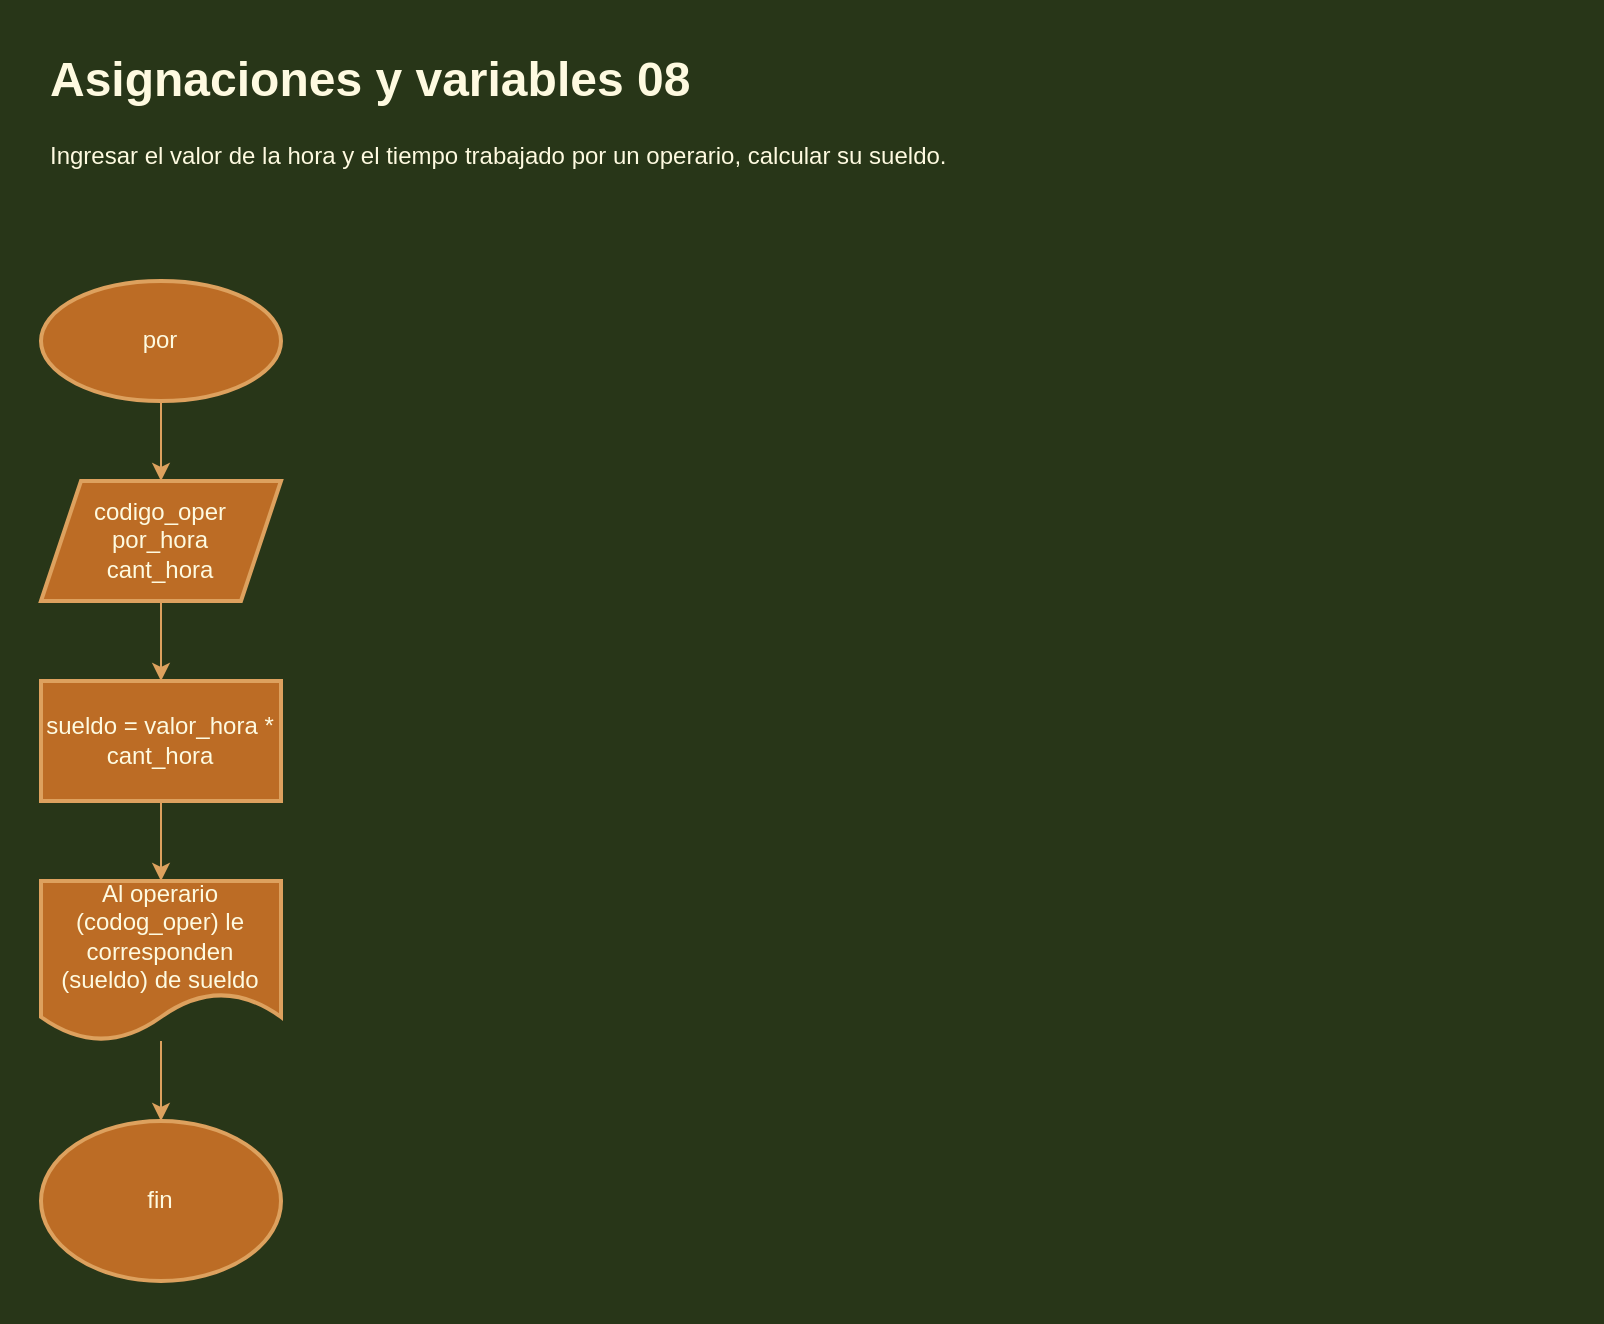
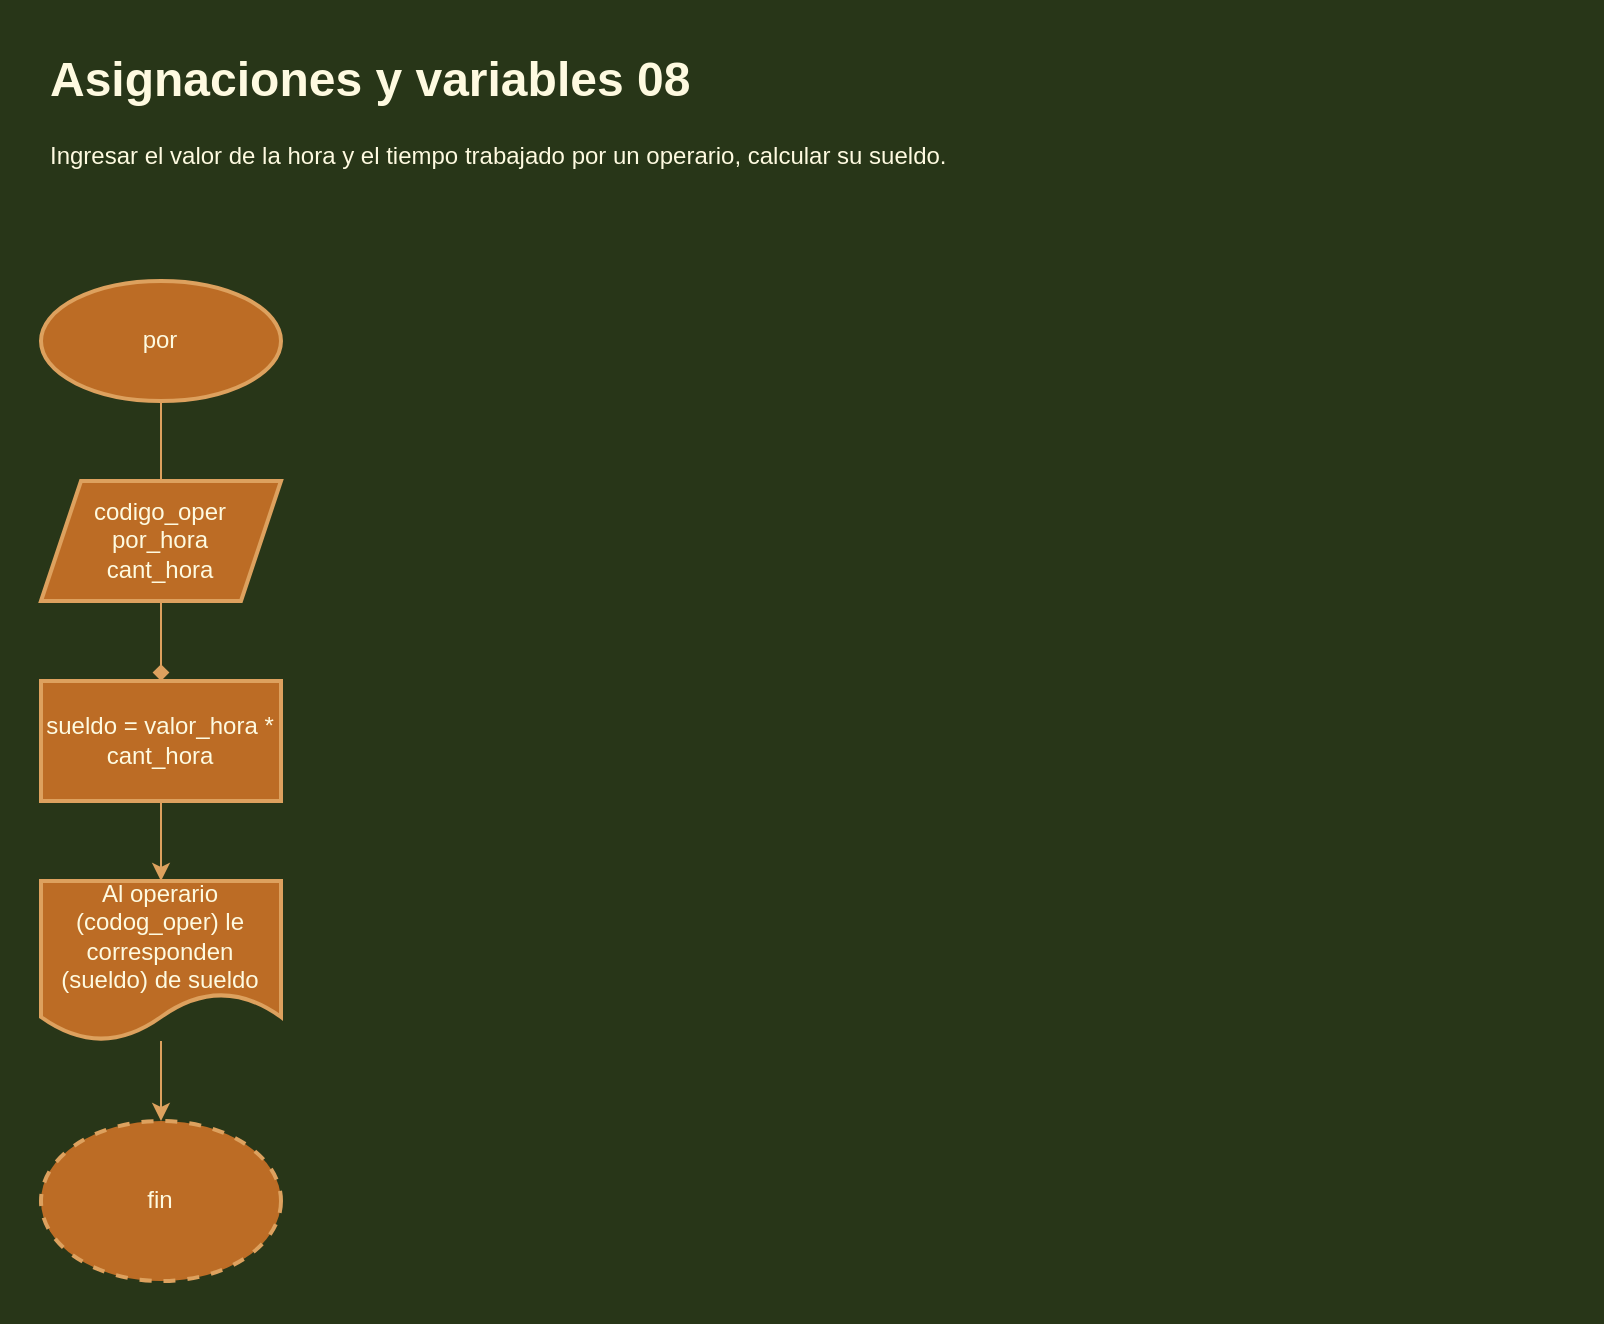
  <mxCell id="0" />
  <mxCell id="1" parent="0" />
  <mxCell id="2" value="&lt;h1&gt;Asignaciones y variables 08&lt;/h1&gt;&lt;p&gt;Ingresar el valor de la hora y el tiempo trabajado por un operario, calcular su sueldo.&lt;br&gt;&lt;/p&gt;" style="text;html=1;strokeColor=none;fillColor=none;spacing=5;spacingTop=-20;whiteSpace=wrap;overflow=hidden;rounded=0;fontColor=#FEFAE0;" vertex="1" parent="1"><mxGeometry x="20" y="20" width="760" height="120" as="geometry" /></mxCell>
- <mxCell id="3" value="" style="edgeStyle=orthogonalEdgeStyle;rounded=0;orthogonalLoop=1;jettySize=auto;html=1;labelBackgroundColor=#283618;strokeColor=#DDA15E;fontColor=#FEFAE0;" edge="1" parent="1" source="4" target="6"><mxGeometry relative="1" as="geometry" /></mxCell>
+ <mxCell id="3" value="" style="edgeStyle=orthogonalEdgeStyle;rounded=0;orthogonalLoop=1;jettySize=auto;html=1;labelBackgroundColor=#283618;strokeColor=#DDA15E;fontColor=#FEFAE0;endArrow=none;" edge="1" parent="1" source="4" target="6"><mxGeometry relative="1" as="geometry" /></mxCell>
  <mxCell id="4" value="por" style="strokeWidth=2;html=1;shape=mxgraph.flowchart.start_1;whiteSpace=wrap;fillColor=#BC6C25;strokeColor=#DDA15E;fontColor=#FEFAE0;" vertex="1" parent="1"><mxGeometry x="20" y="140" width="120" height="60" as="geometry" /></mxCell>
- <mxCell id="5" value="" style="edgeStyle=orthogonalEdgeStyle;rounded=0;orthogonalLoop=1;jettySize=auto;html=1;labelBackgroundColor=#283618;strokeColor=#DDA15E;fontColor=#FEFAE0;" edge="1" parent="1" source="6" target="8"><mxGeometry relative="1" as="geometry" /></mxCell>
+ <mxCell id="5" value="" style="edgeStyle=orthogonalEdgeStyle;rounded=0;orthogonalLoop=1;jettySize=auto;html=1;labelBackgroundColor=#283618;strokeColor=#DDA15E;fontColor=#FEFAE0;endArrow=diamond;" edge="1" parent="1" source="6" target="8"><mxGeometry relative="1" as="geometry" /></mxCell>
  <mxCell id="6" value="codigo_oper&lt;br&gt;por_hora&lt;br&gt;cant_hora" style="shape=parallelogram;perimeter=parallelogramPerimeter;whiteSpace=wrap;html=1;fixedSize=1;strokeWidth=2;fillColor=#BC6C25;strokeColor=#DDA15E;fontColor=#FEFAE0;" vertex="1" parent="1"><mxGeometry x="20" y="240" width="120" height="60" as="geometry" /></mxCell>
  <mxCell id="7" value="" style="edgeStyle=orthogonalEdgeStyle;rounded=0;orthogonalLoop=1;jettySize=auto;html=1;labelBackgroundColor=#283618;strokeColor=#DDA15E;fontColor=#FEFAE0;" edge="1" parent="1" source="8" target="10"><mxGeometry relative="1" as="geometry" /></mxCell>
  <mxCell id="8" value="sueldo = valor_hora * cant_hora" style="whiteSpace=wrap;html=1;strokeWidth=2;fillColor=#BC6C25;strokeColor=#DDA15E;fontColor=#FEFAE0;" vertex="1" parent="1"><mxGeometry x="20" y="340" width="120" height="60" as="geometry" /></mxCell>
  <mxCell id="9" value="" style="edgeStyle=orthogonalEdgeStyle;rounded=0;orthogonalLoop=1;jettySize=auto;html=1;labelBackgroundColor=#283618;strokeColor=#DDA15E;fontColor=#FEFAE0;" edge="1" parent="1" source="10" target="11"><mxGeometry relative="1" as="geometry" /></mxCell>
  <mxCell id="10" value="Al operario (codog_oper) le corresponden (sueldo) de sueldo" style="shape=document;whiteSpace=wrap;html=1;boundedLbl=1;strokeWidth=2;fillColor=#BC6C25;strokeColor=#DDA15E;fontColor=#FEFAE0;" vertex="1" parent="1"><mxGeometry x="20" y="440" width="120" height="80" as="geometry" /></mxCell>
- <mxCell id="11" value="fin" style="ellipse;whiteSpace=wrap;html=1;strokeWidth=2;fillColor=#BC6C25;strokeColor=#DDA15E;fontColor=#FEFAE0;" vertex="1" parent="1"><mxGeometry x="20" y="560" width="120" height="80" as="geometry" /></mxCell>
+ <mxCell id="11" value="fin" style="ellipse;whiteSpace=wrap;html=1;strokeWidth=2;fillColor=#BC6C25;strokeColor=#DDA15E;fontColor=#FEFAE0;dashed=1;" vertex="1" parent="1"><mxGeometry x="20" y="560" width="120" height="80" as="geometry" /></mxCell>
